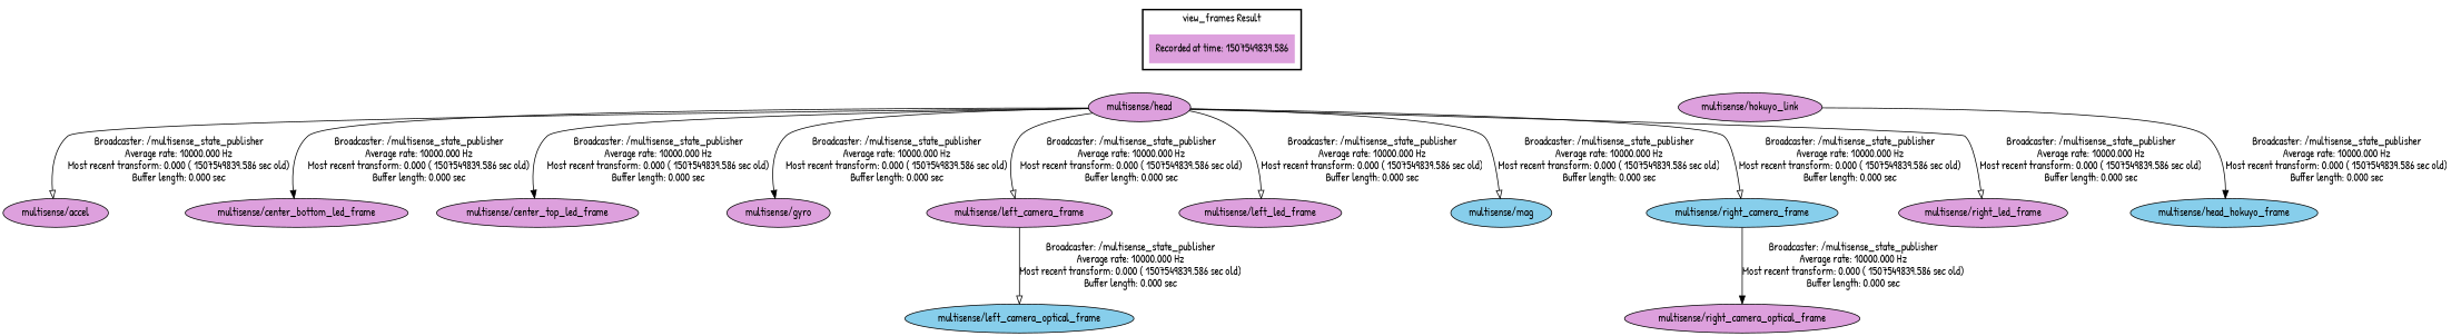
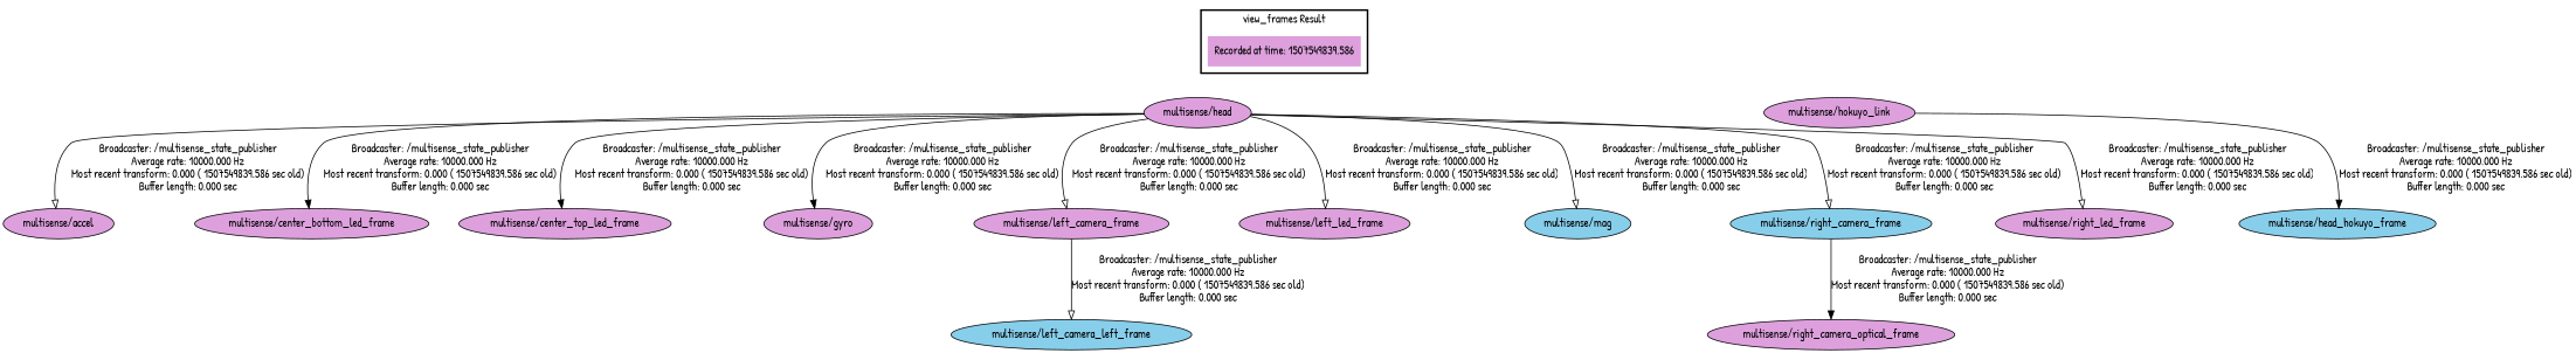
  digraph {
    fontname="Patrick Hand"
    node [fillcolor=plum fontname="Patrick Hand" style=filled]
    edge [fontname="Patrick Hand" arrowhead=onormal]
    "Recorded at time: 1507549839.586" [shape=plaintext]
    "multisense/head"
    "multisense/hokuyo_link"
    "multisense/accel"
    "multisense/center_bottom_led_frame"
    "multisense/center_top_led_frame"
    "multisense/gyro"
    "multisense/left_camera_frame"
    "multisense/left_led_frame"
    "multisense/mag" [fillcolor=skyblue]
    "multisense/right_camera_frame" [fillcolor=skyblue]
    "multisense/right_led_frame"
-   "multisense/left_camera_optical_frame" [fillcolor=skyblue]
+   "multisense/left_camera_optical_frame" [fillcolor=skyblue label="multisense/left_camera_left_frame"]
    "multisense/right_camera_optical_frame"
    "multisense/head_hokuyo_frame" [fillcolor=skyblue]
    subgraph cluster_1 {
      color=black
      label="view_frames Result"
      style=bold
      "Recorded at time: 1507549839.586"
    }
    "Recorded at time: 1507549839.586" -> "multisense/head" [style=invis arrowhead=""]
    "Recorded at time: 1507549839.586" -> "multisense/hokuyo_link" [style=invis arrowhead=""]
    "multisense/head" -> "multisense/accel" [label="Broadcaster: /multisense_state_publisher\nAverage rate: 10000.000 Hz\nMost recent transform: 0.000 ( 1507549839.586 sec old)\nBuffer length: 0.000 sec\n"]
    "multisense/head" -> "multisense/center_bottom_led_frame" [arrowhead=normal label="Broadcaster: /multisense_state_publisher\nAverage rate: 10000.000 Hz\nMost recent transform: 0.000 ( 1507549839.586 sec old)\nBuffer length: 0.000 sec\n"]
    "multisense/head" -> "multisense/center_top_led_frame" [arrowhead=normal label="Broadcaster: /multisense_state_publisher\nAverage rate: 10000.000 Hz\nMost recent transform: 0.000 ( 1507549839.586 sec old)\nBuffer length: 0.000 sec\n"]
    "multisense/head" -> "multisense/gyro" [arrowhead=normal label="Broadcaster: /multisense_state_publisher\nAverage rate: 10000.000 Hz\nMost recent transform: 0.000 ( 1507549839.586 sec old)\nBuffer length: 0.000 sec\n"]
    "multisense/head" -> "multisense/left_camera_frame" [label="Broadcaster: /multisense_state_publisher\nAverage rate: 10000.000 Hz\nMost recent transform: 0.000 ( 1507549839.586 sec old)\nBuffer length: 0.000 sec\n"]
    "multisense/head" -> "multisense/left_led_frame" [label="Broadcaster: /multisense_state_publisher\nAverage rate: 10000.000 Hz\nMost recent transform: 0.000 ( 1507549839.586 sec old)\nBuffer length: 0.000 sec\n"]
    "multisense/head" -> "multisense/mag" [label="Broadcaster: /multisense_state_publisher\nAverage rate: 10000.000 Hz\nMost recent transform: 0.000 ( 1507549839.586 sec old)\nBuffer length: 0.000 sec\n"]
    "multisense/head" -> "multisense/right_camera_frame" [label="Broadcaster: /multisense_state_publisher\nAverage rate: 10000.000 Hz\nMost recent transform: 0.000 ( 1507549839.586 sec old)\nBuffer length: 0.000 sec\n"]
    "multisense/head" -> "multisense/right_led_frame" [label="Broadcaster: /multisense_state_publisher\nAverage rate: 10000.000 Hz\nMost recent transform: 0.000 ( 1507549839.586 sec old)\nBuffer length: 0.000 sec\n"]
    "multisense/hokuyo_link" -> "multisense/head_hokuyo_frame" [arrowhead=normal label="Broadcaster: /multisense_state_publisher\nAverage rate: 10000.000 Hz\nMost recent transform: 0.000 ( 1507549839.586 sec old)\nBuffer length: 0.000 sec\n"]
    "multisense/left_camera_frame" -> "multisense/left_camera_optical_frame" [label="Broadcaster: /multisense_state_publisher\nAverage rate: 10000.000 Hz\nMost recent transform: 0.000 ( 1507549839.586 sec old)\nBuffer length: 0.000 sec\n"]
    "multisense/right_camera_frame" -> "multisense/right_camera_optical_frame" [arrowhead=normal label="Broadcaster: /multisense_state_publisher\nAverage rate: 10000.000 Hz\nMost recent transform: 0.000 ( 1507549839.586 sec old)\nBuffer length: 0.000 sec\n"]
  }
